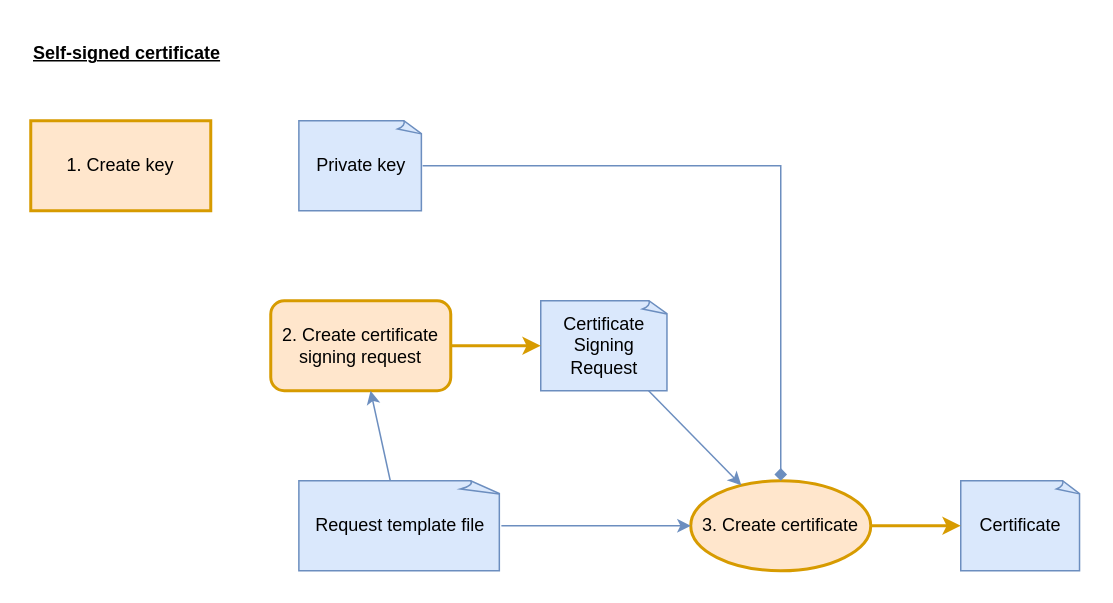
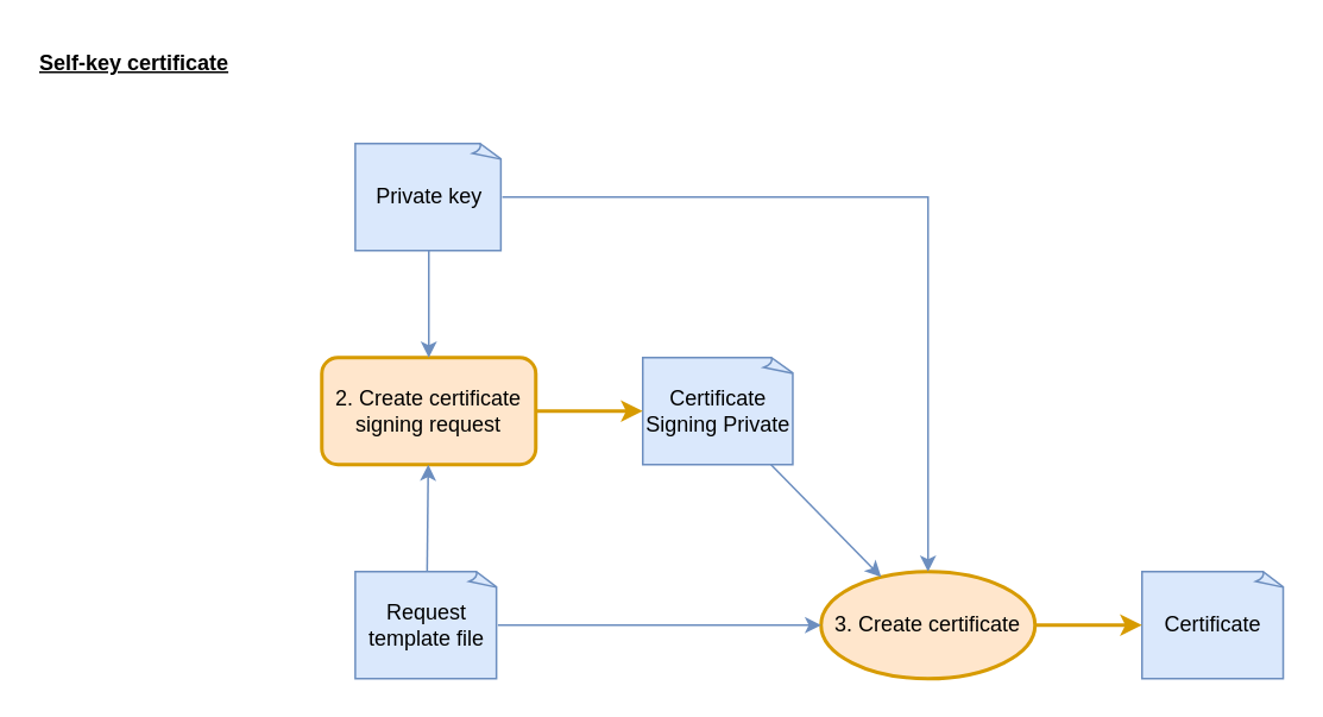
  <mxCell id="0" />
  <mxCell id="1" parent="0" />
- <mxCell id="2" value="1. Create key" style="rounded=0;whiteSpace=wrap;html=1;fillColor=#ffe6cc;strokeColor=#d79b00;strokeWidth=2;" vertex="1" parent="1"><mxGeometry x="20" y="80" width="120" height="60" as="geometry" /></mxCell>
  <mxCell id="3" value="2. Create certificate signing request" style="whiteSpace=wrap;html=1;fillColor=#ffe6cc;strokeColor=#d79b00;strokeWidth=2;rounded=1;" vertex="1" parent="1"><mxGeometry x="180" y="200" width="120" height="60" as="geometry" /></mxCell>
  <mxCell id="4" value="Private key" style="whiteSpace=wrap;html=1;shape=mxgraph.basic.document;fillColor=#dae8fc;strokeColor=#6c8ebf;" vertex="1" parent="1"><mxGeometry x="198.75" y="80" width="82.5" height="60" as="geometry" /></mxCell>
- <mxCell id="5" value="Certificate Signing Request" style="whiteSpace=wrap;html=1;shape=mxgraph.basic.document;fillColor=#dae8fc;strokeColor=#6c8ebf;" vertex="1" parent="1"><mxGeometry x="360" y="200" width="85" height="60" as="geometry" /></mxCell>
- <mxCell id="6" value="Request template file" style="whiteSpace=wrap;html=1;shape=mxgraph.basic.document;fillColor=#dae8fc;strokeColor=#6c8ebf;" vertex="1" parent="1"><mxGeometry x="198.75" y="320" width="135" height="60" as="geometry" /></mxCell>
+ <mxCell id="5" value="Certificate Signing Private" style="whiteSpace=wrap;html=1;shape=mxgraph.basic.document;fillColor=#dae8fc;strokeColor=#6c8ebf;" vertex="1" parent="1"><mxGeometry x="360" y="200" width="85" height="60" as="geometry" /></mxCell>
+ <mxCell id="6" value="Request template file" style="whiteSpace=wrap;html=1;shape=mxgraph.basic.document;fillColor=#dae8fc;strokeColor=#6c8ebf;" vertex="1" parent="1"><mxGeometry x="198.75" y="320" width="80" height="60" as="geometry" /></mxCell>
  <mxCell id="7" value="3. Create certificate" style="ellipse;whiteSpace=wrap;html=1;fillColor=#ffe6cc;strokeColor=#d79b00;strokeWidth=2;" vertex="1" parent="1"><mxGeometry x="460" y="320" width="120" height="60" as="geometry" /></mxCell>
+ <mxCell id="8" value="" style="endArrow=classic;html=1;rounded=0;fillColor=#dae8fc;strokeColor=#6c8ebf;" edge="1" parent="1" source="4" target="3"><mxGeometry width="50" height="50" relative="1" as="geometry"><mxPoint x="420" y="340" as="sourcePoint" /><mxPoint x="310" y="220" as="targetPoint" /></mxGeometry></mxCell>
  <mxCell id="9" value="" style="endArrow=classic;html=1;rounded=0;fillColor=#dae8fc;strokeColor=#6c8ebf;" edge="1" parent="1" source="6" target="3"><mxGeometry width="50" height="50" relative="1" as="geometry"><mxPoint x="420" y="340" as="sourcePoint" /><mxPoint x="470" y="290" as="targetPoint" /></mxGeometry></mxCell>
  <mxCell id="10" value="" style="endArrow=classic;html=1;rounded=0;strokeWidth=2;fillColor=#ffe6cc;strokeColor=#d79b00;" edge="1" parent="1" source="3" target="5"><mxGeometry width="50" height="50" relative="1" as="geometry"><mxPoint x="380" y="230" as="sourcePoint" /><mxPoint x="470" y="290" as="targetPoint" /></mxGeometry></mxCell>
  <mxCell id="11" value="Certificate" style="whiteSpace=wrap;html=1;shape=mxgraph.basic.document;fillColor=#dae8fc;strokeColor=#6c8ebf;" vertex="1" parent="1"><mxGeometry x="640" y="320" width="80" height="60" as="geometry" /></mxCell>
  <mxCell id="12" value="" style="endArrow=classic;html=1;rounded=0;fillColor=#dae8fc;strokeColor=#6c8ebf;" edge="1" parent="1" source="5" target="7"><mxGeometry width="50" height="50" relative="1" as="geometry"><mxPoint x="420" y="340" as="sourcePoint" /><mxPoint x="470" y="290" as="targetPoint" /></mxGeometry></mxCell>
- <mxCell id="13" value="" style="endArrow=diamond;html=1;rounded=0;fillColor=#dae8fc;strokeColor=#6c8ebf;edgeStyle=orthogonalEdgeStyle;" edge="1" parent="1" source="4" target="7"><mxGeometry width="50" height="50" relative="1" as="geometry"><mxPoint x="80" y="320" as="sourcePoint" /><mxPoint x="470" y="290" as="targetPoint" /></mxGeometry></mxCell>
+ <mxCell id="13" value="" style="endArrow=classic;html=1;rounded=0;fillColor=#dae8fc;strokeColor=#6c8ebf;edgeStyle=orthogonalEdgeStyle;" edge="1" parent="1" source="4" target="7"><mxGeometry width="50" height="50" relative="1" as="geometry"><mxPoint x="80" y="320" as="sourcePoint" /><mxPoint x="470" y="290" as="targetPoint" /></mxGeometry></mxCell>
  <mxCell id="14" value="" style="endArrow=classic;html=1;rounded=0;fillColor=#dae8fc;strokeColor=#6c8ebf;elbow=vertical;" edge="1" parent="1" source="6" target="7"><mxGeometry width="50" height="50" relative="1" as="geometry"><mxPoint x="340" y="250" as="sourcePoint" /><mxPoint x="470" y="290" as="targetPoint" /></mxGeometry></mxCell>
  <mxCell id="15" value="" style="endArrow=classic;html=1;rounded=0;strokeWidth=2;fillColor=#ffe6cc;strokeColor=#d79b00;" edge="1" parent="1" source="7" target="11"><mxGeometry width="50" height="50" relative="1" as="geometry"><mxPoint x="410" y="380" as="sourcePoint" /><mxPoint x="460" y="330" as="targetPoint" /></mxGeometry></mxCell>
- <mxCell id="16" value="Self-signed certificate" style="text;html=1;align=left;verticalAlign=middle;whiteSpace=wrap;rounded=0;fontStyle=5" vertex="1" parent="1"><mxGeometry x="20" y="20" width="240" height="30" as="geometry" /></mxCell>
+ <mxCell id="16" value="Self-key certificate" style="text;html=1;align=left;verticalAlign=middle;whiteSpace=wrap;rounded=0;fontStyle=5" vertex="1" parent="1"><mxGeometry x="20" y="20" width="240" height="30" as="geometry" /></mxCell>
